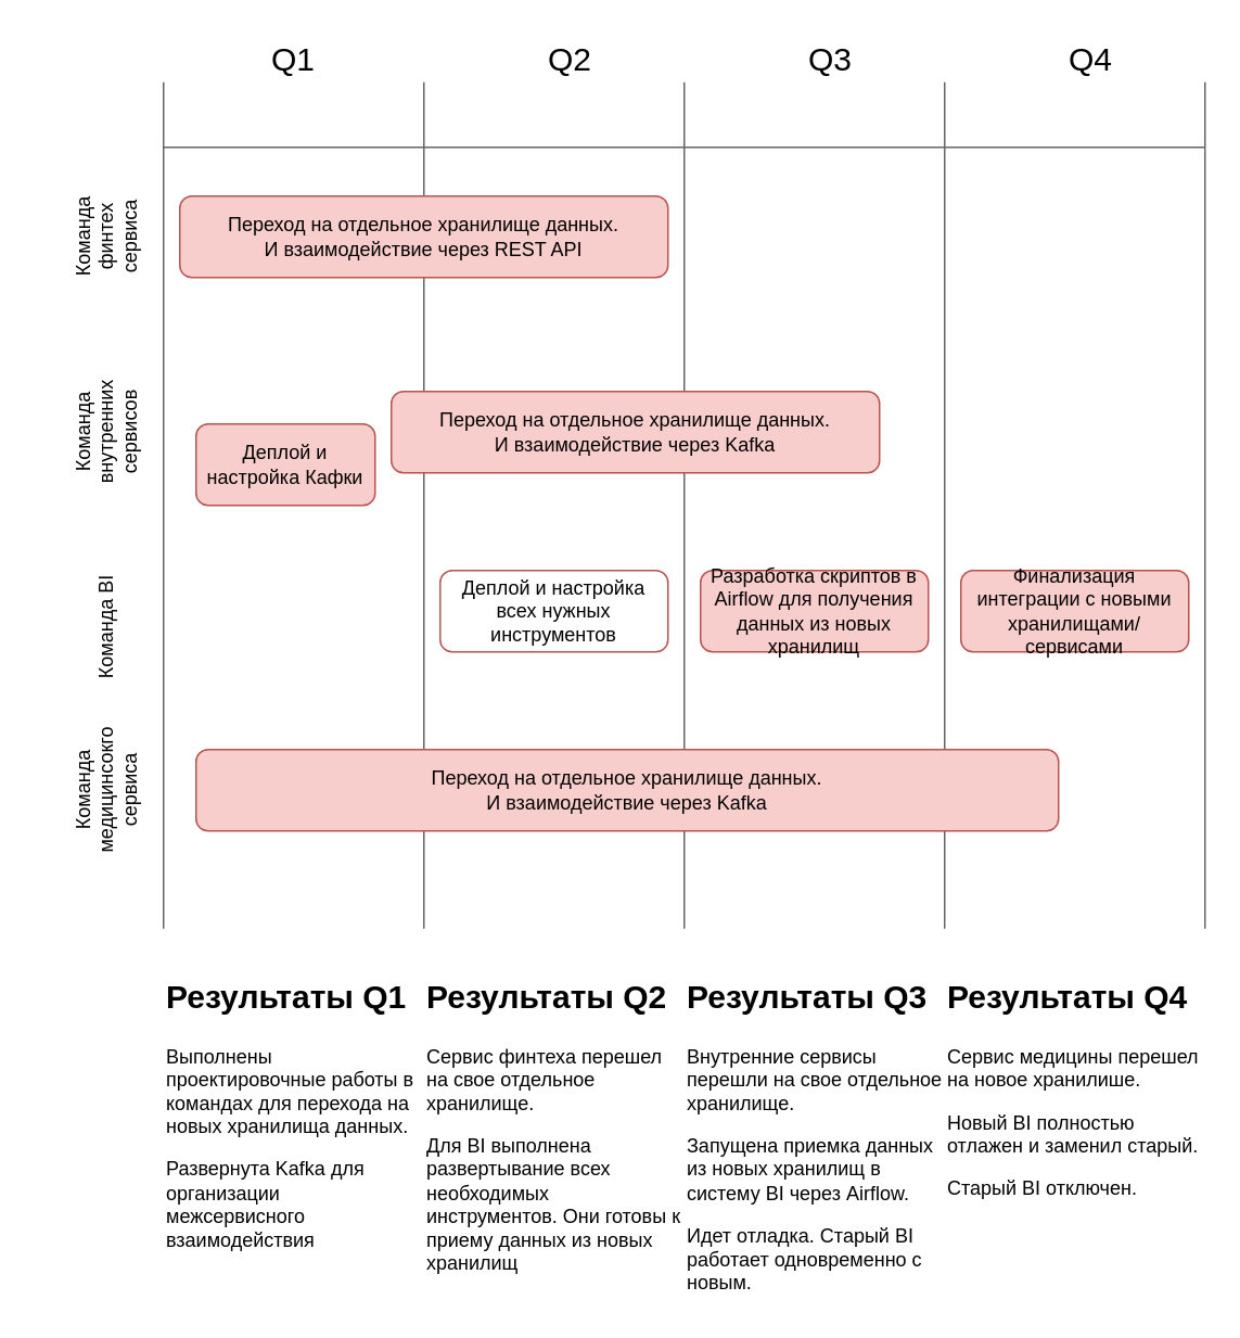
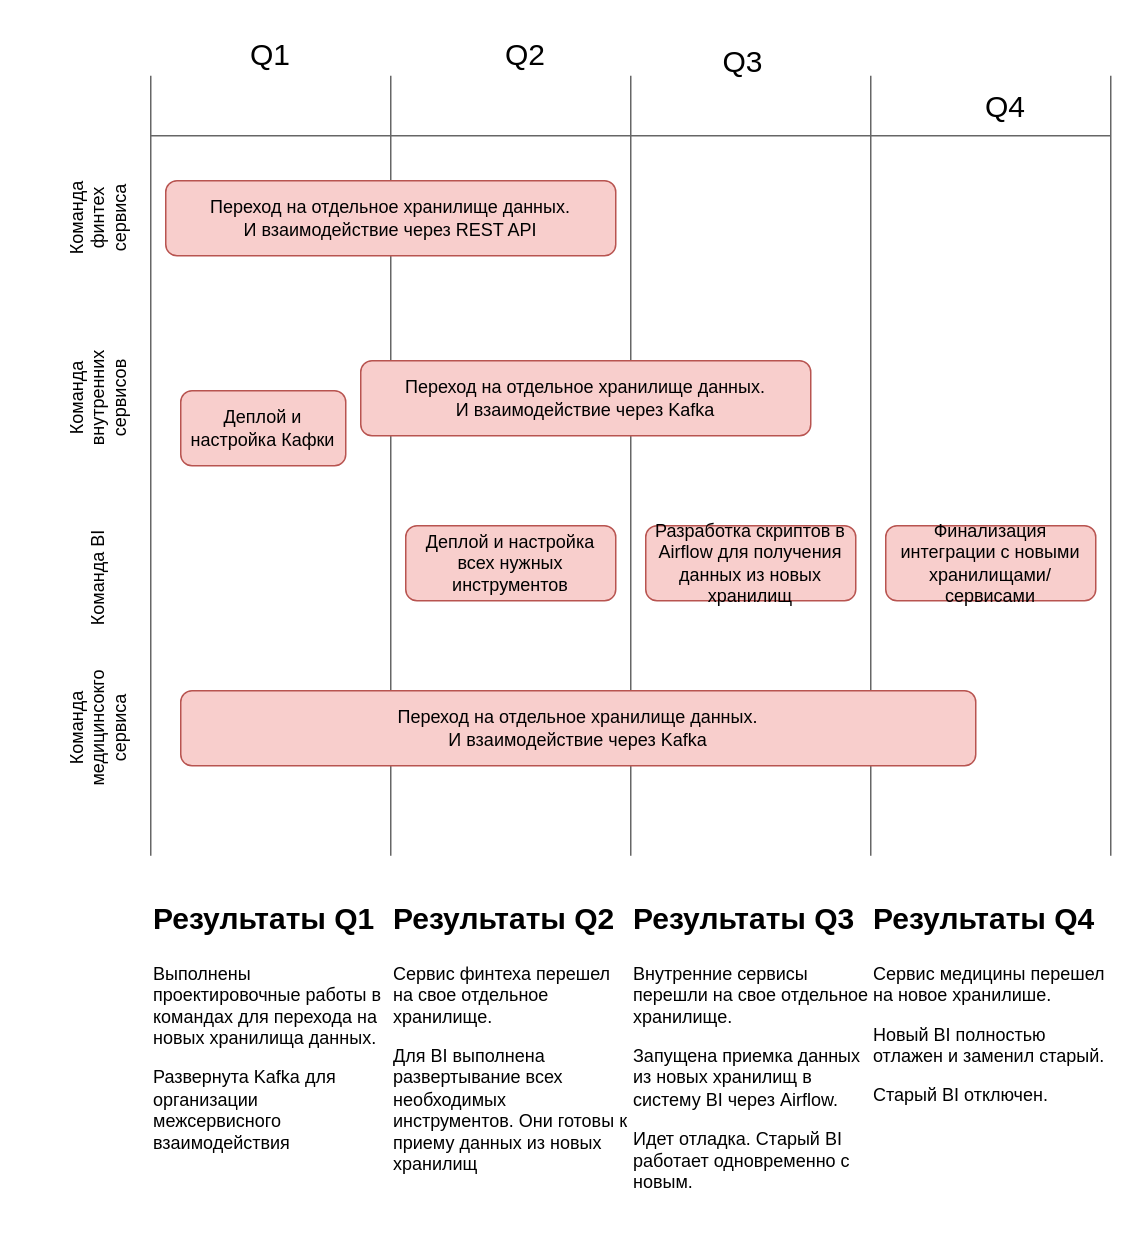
  <mxCell id="0" />
  <mxCell id="1" parent="0" />
  <mxCell id="2" value="" style="endArrow=none;html=1;rounded=0;strokeColor=#666666;" edge="1" parent="1"><mxGeometry width="50" height="50" relative="1" as="geometry"><mxPoint x="100" y="570" as="sourcePoint" /><mxPoint x="100" y="50" as="targetPoint" /></mxGeometry></mxCell>
  <mxCell id="3" value="" style="endArrow=none;html=1;rounded=0;strokeColor=#666666;" edge="1" parent="1"><mxGeometry width="50" height="50" relative="1" as="geometry"><mxPoint x="580" y="570" as="sourcePoint" /><mxPoint x="580" y="50" as="targetPoint" /></mxGeometry></mxCell>
  <mxCell id="4" value="" style="endArrow=none;html=1;rounded=0;strokeColor=#666666;" edge="1" parent="1"><mxGeometry width="50" height="50" relative="1" as="geometry"><mxPoint x="420" y="570" as="sourcePoint" /><mxPoint x="420" y="50" as="targetPoint" /></mxGeometry></mxCell>
  <mxCell id="5" value="" style="endArrow=none;html=1;rounded=0;strokeColor=#666666;" edge="1" parent="1"><mxGeometry width="50" height="50" relative="1" as="geometry"><mxPoint x="260" y="570" as="sourcePoint" /><mxPoint x="260" y="50" as="targetPoint" /></mxGeometry></mxCell>
  <mxCell id="6" value="" style="endArrow=none;html=1;rounded=0;strokeColor=#666666;" edge="1" parent="1"><mxGeometry width="50" height="50" relative="1" as="geometry"><mxPoint x="740" y="570" as="sourcePoint" /><mxPoint x="740" y="50" as="targetPoint" /></mxGeometry></mxCell>
  <mxCell id="7" value="" style="endArrow=none;html=1;rounded=0;strokeColor=#666666;" edge="1" parent="1"><mxGeometry width="50" height="50" relative="1" as="geometry"><mxPoint x="740" y="90" as="sourcePoint" /><mxPoint x="100" y="90" as="targetPoint" /></mxGeometry></mxCell>
  <mxCell id="8" value="Q1" style="text;html=1;align=center;verticalAlign=middle;whiteSpace=wrap;rounded=0;fontSize=20;" vertex="1" parent="1"><mxGeometry x="150" y="20" width="60" height="30" as="geometry" /></mxCell>
- <mxCell id="9" value="Q4" style="text;html=1;align=center;verticalAlign=middle;whiteSpace=wrap;rounded=0;fontSize=20;" vertex="1" parent="1"><mxGeometry x="640" y="20" width="60" height="30" as="geometry" /></mxCell>
- <mxCell id="10" value="Q3" style="text;html=1;align=center;verticalAlign=middle;whiteSpace=wrap;rounded=0;fontSize=20;" vertex="1" parent="1"><mxGeometry x="480" y="20" width="60" height="30" as="geometry" /></mxCell>
+ <mxCell id="9" value="Q4" style="text;html=1;align=center;verticalAlign=middle;whiteSpace=wrap;rounded=0;fontSize=20;" vertex="1" parent="1"><mxGeometry x="640" y="55" width="60" height="30" as="geometry" /></mxCell>
+ <mxCell id="10" value="Q3" style="text;html=1;align=center;verticalAlign=middle;whiteSpace=wrap;rounded=0;fontSize=20;" vertex="1" parent="1"><mxGeometry x="465" y="25" width="60" height="30" as="geometry" /></mxCell>
  <mxCell id="11" value="Q2" style="text;html=1;align=center;verticalAlign=middle;whiteSpace=wrap;rounded=0;fontSize=20;" vertex="1" parent="1"><mxGeometry x="290" y="20" width="120" height="30" as="geometry" /></mxCell>
  <mxCell id="12" value="Команда финтех сервиса" style="text;html=1;align=center;verticalAlign=middle;whiteSpace=wrap;rounded=0;rotation=-90;" vertex="1" parent="1"><mxGeometry x="25" y="130" width="80" height="30" as="geometry" /></mxCell>
  <mxCell id="13" value="Переход на отдельное хранилище данных.&lt;br&gt;И взаимодействие через REST API" style="rounded=1;whiteSpace=wrap;html=1;fillColor=#f8cecc;strokeColor=#b85450;" vertex="1" parent="1"><mxGeometry x="110" y="120" width="300" height="50" as="geometry" /></mxCell>
  <mxCell id="14" value="Команда внутренних сервисов" style="text;html=1;align=center;verticalAlign=middle;whiteSpace=wrap;rounded=0;rotation=-90;" vertex="1" parent="1"><mxGeometry x="20" y="250" width="90" height="30" as="geometry" /></mxCell>
  <mxCell id="15" value="Переход на отдельное хранилище данных.&lt;div&gt;И взаимодействие через Kafka&lt;/div&gt;" style="rounded=1;whiteSpace=wrap;html=1;fillColor=#f8cecc;strokeColor=#b85450;" vertex="1" parent="1"><mxGeometry x="240" y="240" width="300" height="50" as="geometry" /></mxCell>
  <mxCell id="16" value="Деплой и настройка Кафки" style="rounded=1;whiteSpace=wrap;html=1;fillColor=#f8cecc;strokeColor=#b85450;" vertex="1" parent="1"><mxGeometry x="120" y="260" width="110" height="50" as="geometry" /></mxCell>
  <mxCell id="17" value="Команда BI" style="text;html=1;align=center;verticalAlign=middle;whiteSpace=wrap;rounded=0;rotation=-90;" vertex="1" parent="1"><mxGeometry x="20" y="370" width="90" height="30" as="geometry" /></mxCell>
- <mxCell id="18" value="Деплой и настройка всех нужных инструментов" style="rounded=1;whiteSpace=wrap;html=1;fillColor=#ffffff;strokeColor=#b85450;" vertex="1" parent="1"><mxGeometry x="270" y="350" width="140" height="50" as="geometry" /></mxCell>
+ <mxCell id="18" value="Деплой и настройка всех нужных инструментов" style="rounded=1;whiteSpace=wrap;html=1;fillColor=#f8cecc;strokeColor=#b85450;" vertex="1" parent="1"><mxGeometry x="270" y="350" width="140" height="50" as="geometry" /></mxCell>
  <mxCell id="19" value="Разработка скриптов в Airflow для получения данных из новых хранилищ" style="rounded=1;whiteSpace=wrap;html=1;fillColor=#f8cecc;strokeColor=#b85450;" vertex="1" parent="1"><mxGeometry x="430" y="350" width="140" height="50" as="geometry" /></mxCell>
  <mxCell id="20" value="Команда медицинсокго сервиса" style="text;html=1;align=center;verticalAlign=middle;whiteSpace=wrap;rounded=0;rotation=-90;" vertex="1" parent="1"><mxGeometry x="20" y="470" width="90" height="30" as="geometry" /></mxCell>
  <mxCell id="21" value="Переход на отдельное хранилище данных.&lt;div&gt;И взаимодействие через Kafka&lt;/div&gt;" style="rounded=1;whiteSpace=wrap;html=1;fillColor=#f8cecc;strokeColor=#b85450;" vertex="1" parent="1"><mxGeometry x="120" y="460" width="530" height="50" as="geometry" /></mxCell>
  <mxCell id="22" value="Финализация интеграции с новыми хранилищами/сервисами" style="rounded=1;whiteSpace=wrap;html=1;fillColor=#f8cecc;strokeColor=#b85450;" vertex="1" parent="1"><mxGeometry x="590" y="350" width="140" height="50" as="geometry" /></mxCell>
  <mxCell id="23" value="&lt;h1 style=&quot;margin-top: 0px;&quot;&gt;&lt;font style=&quot;font-size: 20px;&quot;&gt;Результаты Q1&lt;/font&gt;&lt;/h1&gt;&lt;p&gt;&lt;span style=&quot;background-color: transparent; color: light-dark(rgb(0, 0, 0), rgb(255, 255, 255));&quot;&gt;Выполнены проектировочные работы в командах для перехода на новых хранилища данных.&lt;/span&gt;&lt;/p&gt;&lt;p&gt;&lt;span style=&quot;background-color: transparent; color: light-dark(rgb(0, 0, 0), rgb(255, 255, 255));&quot;&gt;Развернута Kafka для организации межсервисного взаимодействия&lt;/span&gt;&lt;/p&gt;" style="text;html=1;whiteSpace=wrap;overflow=hidden;rounded=0;" vertex="1" parent="1"><mxGeometry x="100" y="590" width="160" height="180" as="geometry" /></mxCell>
  <mxCell id="24" value="&lt;h1 style=&quot;margin-top: 0px;&quot;&gt;&lt;font style=&quot;font-size: 20px;&quot;&gt;Результаты Q2&lt;/font&gt;&lt;/h1&gt;&lt;p&gt;Сервис финтеха перешел на свое отдельное хранилище.&lt;/p&gt;&lt;p&gt;Для BI выполнена развертывание всех необходимых инструментов. Они готовы к приему данных из новых хранилищ&lt;/p&gt;" style="text;html=1;whiteSpace=wrap;overflow=hidden;rounded=0;" vertex="1" parent="1"><mxGeometry x="260" y="590" width="160" height="210" as="geometry" /></mxCell>
  <mxCell id="25" value="&lt;h1 style=&quot;margin-top: 0px;&quot;&gt;&lt;font style=&quot;font-size: 20px;&quot;&gt;Результаты Q3&lt;/font&gt;&lt;/h1&gt;&lt;p&gt;Внутренние сервисы перешли на свое отдельное хранилище.&lt;/p&gt;&lt;p&gt;Запущена приемка данных из новых хранилищ в систему BI через Airflow.&amp;nbsp;&lt;/p&gt;&lt;p&gt;Идет отладка. Старый BI работает одновременно с новым.&lt;/p&gt;&lt;p&gt;Сервис медицины пока работает по старому.&lt;/p&gt;" style="text;html=1;whiteSpace=wrap;overflow=hidden;rounded=0;" vertex="1" parent="1"><mxGeometry x="420" y="590" width="160" height="210" as="geometry" /></mxCell>
  <mxCell id="26" value="&lt;h1 style=&quot;margin-top: 0px;&quot;&gt;&lt;font style=&quot;font-size: 20px;&quot;&gt;Результаты Q4&lt;/font&gt;&lt;/h1&gt;&lt;p&gt;&lt;span style=&quot;background-color: transparent; color: light-dark(rgb(0, 0, 0), rgb(255, 255, 255));&quot;&gt;Сервис медицины перешел на новое хранилише.&lt;/span&gt;&lt;/p&gt;&lt;p&gt;&lt;span style=&quot;background-color: transparent; color: light-dark(rgb(0, 0, 0), rgb(255, 255, 255));&quot;&gt;Новый BI полностью отлажен и заменил старый.&lt;/span&gt;&lt;/p&gt;&lt;p&gt;&lt;span style=&quot;background-color: transparent; color: light-dark(rgb(0, 0, 0), rgb(255, 255, 255));&quot;&gt;Старый BI отключен.&lt;/span&gt;&lt;/p&gt;" style="text;html=1;whiteSpace=wrap;overflow=hidden;rounded=0;" vertex="1" parent="1"><mxGeometry x="580" y="590" width="160" height="210" as="geometry" /></mxCell>
